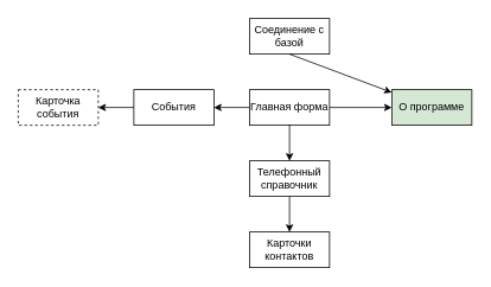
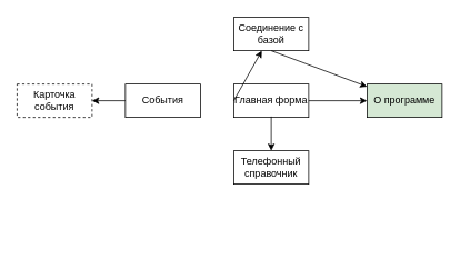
  <mxCell id="0" />
  <mxCell id="1" parent="0" />
  <mxCell id="2" value="Главная форма" style="rounded=0;whiteSpace=wrap;html=1;" vertex="1" parent="1"><mxGeometry x="280" y="100" width="90" height="40" as="geometry" /></mxCell>
  <mxCell id="3" value="Соединение с базой" style="rounded=0;whiteSpace=wrap;html=1;" vertex="1" parent="1"><mxGeometry x="280" y="20" width="90" height="40" as="geometry" /></mxCell>
  <mxCell id="4" value="О программе" style="rounded=0;whiteSpace=wrap;html=1;fillColor=#d5e8d4;" vertex="1" parent="1"><mxGeometry x="440" y="100" width="90" height="40" as="geometry" /></mxCell>
  <mxCell id="5" value="Телефонный справочник" style="rounded=0;whiteSpace=wrap;html=1;" vertex="1" parent="1"><mxGeometry x="280" y="180" width="90" height="40" as="geometry" /></mxCell>
  <mxCell id="6" value="События" style="rounded=0;whiteSpace=wrap;html=1;" vertex="1" parent="1"><mxGeometry x="150" y="100" width="90" height="40" as="geometry" /></mxCell>
  <mxCell id="7" value="Карточка события" style="rounded=0;whiteSpace=wrap;html=1;dashed=1;" vertex="1" parent="1"><mxGeometry x="20" y="100" width="90" height="40" as="geometry" /></mxCell>
- <mxCell id="8" value="Карточки контактов" style="rounded=0;whiteSpace=wrap;html=1;" vertex="1" parent="1"><mxGeometry x="280" y="260" width="90" height="40" as="geometry" /></mxCell>
  <mxCell id="9" value="" style="endArrow=classic;html=1;exitX=0.5;exitY=1;exitDx=0;exitDy=0;" edge="1" parent="1" source="3" target="4"><mxGeometry width="50" height="50" relative="1" as="geometry"><mxPoint x="430" y="230" as="sourcePoint" /><mxPoint x="480" y="180" as="targetPoint" /></mxGeometry></mxCell>
  <mxCell id="10" value="" style="endArrow=classic;html=1;entryX=0;entryY=0.5;entryDx=0;entryDy=0;exitX=1;exitY=0.5;exitDx=0;exitDy=0;" edge="1" parent="1" source="2" target="4"><mxGeometry width="50" height="50" relative="1" as="geometry"><mxPoint x="300" y="150" as="sourcePoint" /><mxPoint x="330" y="100" as="targetPoint" /></mxGeometry></mxCell>
- <mxCell id="11" value="" style="endArrow=classic;html=1;entryX=1;entryY=0.5;entryDx=0;entryDy=0;exitX=0;exitY=0.5;exitDx=0;exitDy=0;" edge="1" parent="1" source="2" target="6"><mxGeometry width="50" height="50" relative="1" as="geometry"><mxPoint x="240" y="220" as="sourcePoint" /><mxPoint x="290" y="170" as="targetPoint" /></mxGeometry></mxCell>
+ <mxCell id="11" value="" style="endArrow=classic;html=1;exitX=0;exitY=0.5;exitDx=0;exitDy=0;" edge="1" parent="1" source="2" target="3"><mxGeometry width="50" height="50" relative="1" as="geometry"><mxPoint x="240" y="220" as="sourcePoint" /><mxPoint x="290" y="170" as="targetPoint" /></mxGeometry></mxCell>
  <mxCell id="12" value="" style="endArrow=classic;html=1;exitX=0;exitY=0.5;exitDx=0;exitDy=0;entryX=1;entryY=0.5;entryDx=0;entryDy=0;" edge="1" parent="1" source="6" target="7"><mxGeometry width="50" height="50" relative="1" as="geometry"><mxPoint x="100" y="220" as="sourcePoint" /><mxPoint x="150" y="170" as="targetPoint" /></mxGeometry></mxCell>
  <mxCell id="13" value="" style="endArrow=classic;html=1;entryX=0.5;entryY=0;entryDx=0;entryDy=0;" edge="1" parent="1" target="5"><mxGeometry width="50" height="50" relative="1" as="geometry"><mxPoint x="325" y="139" as="sourcePoint" /><mxPoint x="270" y="180" as="targetPoint" /></mxGeometry></mxCell>
- <mxCell id="14" value="" style="endArrow=classic;html=1;entryX=0.5;entryY=0;entryDx=0;entryDy=0;exitX=0.5;exitY=1;exitDx=0;exitDy=0;" edge="1" parent="1" source="5" target="8"><mxGeometry width="50" height="50" relative="1" as="geometry"><mxPoint x="230" y="280" as="sourcePoint" /><mxPoint x="280" y="230" as="targetPoint" /></mxGeometry></mxCell>
